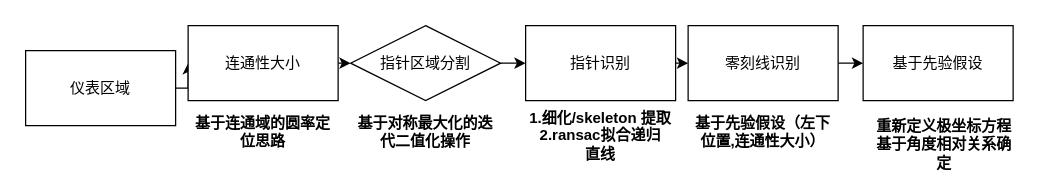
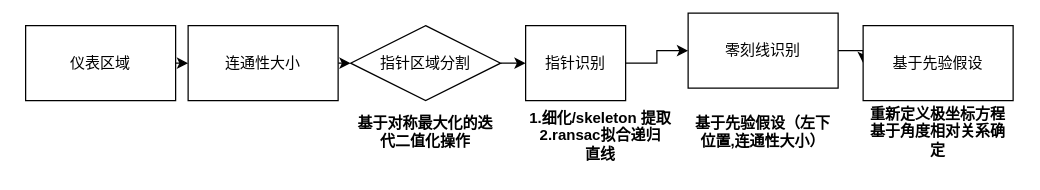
  <mxCell id="0" />
  <mxCell id="1" parent="0" />
  <mxCell id="2" style="edgeStyle=orthogonalEdgeStyle;rounded=0;orthogonalLoop=1;jettySize=auto;html=1;exitX=1;exitY=0.5;exitDx=0;exitDy=0;entryX=0;entryY=0.5;entryDx=0;entryDy=0;" edge="1" parent="1" source="3" target="5"><mxGeometry relative="1" as="geometry" /></mxCell>
- <mxCell id="3" value="仪表区域" style="rounded=0;whiteSpace=wrap;html=1;" vertex="1" parent="1"><mxGeometry x="20" y="40" width="120" height="60" as="geometry" /></mxCell>
+ <mxCell id="3" value="仪表区域" style="rounded=0;whiteSpace=wrap;html=1;" vertex="1" parent="1"><mxGeometry x="20" y="20" width="120" height="60" as="geometry" /></mxCell>
  <mxCell id="4" style="edgeStyle=orthogonalEdgeStyle;rounded=0;orthogonalLoop=1;jettySize=auto;html=1;exitX=1;exitY=0.5;exitDx=0;exitDy=0;entryX=0;entryY=0.5;entryDx=0;entryDy=0;" edge="1" parent="1" source="5" target="7"><mxGeometry relative="1" as="geometry" /></mxCell>
  <mxCell id="5" value="连通性大小" style="rounded=0;whiteSpace=wrap;html=1;" vertex="1" parent="1"><mxGeometry x="150" y="20" width="120" height="60" as="geometry" /></mxCell>
  <mxCell id="6" style="edgeStyle=orthogonalEdgeStyle;rounded=0;orthogonalLoop=1;jettySize=auto;html=1;exitX=1;exitY=0.5;exitDx=0;exitDy=0;entryX=0;entryY=0.5;entryDx=0;entryDy=0;" edge="1" parent="1" source="7" target="11"><mxGeometry relative="1" as="geometry" /></mxCell>
  <mxCell id="7" value="指针区域分割" style="rhombus;whiteSpace=wrap;html=1;" vertex="1" parent="1"><mxGeometry x="280" y="20" width="120" height="60" as="geometry" /></mxCell>
- <mxCell id="8" value="&lt;b&gt;基于连通域的圆率定位思路&lt;/b&gt;" style="text;html=1;strokeColor=none;fillColor=none;align=center;verticalAlign=middle;whiteSpace=wrap;rounded=0;" vertex="1" parent="1"><mxGeometry x="150" y="90" width="120" height="30" as="geometry" /></mxCell>
  <mxCell id="9" value="&lt;b&gt;基于对称最大化的迭代二值化操作&lt;br&gt;&lt;/b&gt;" style="text;html=1;strokeColor=none;fillColor=none;align=center;verticalAlign=middle;whiteSpace=wrap;rounded=0;" vertex="1" parent="1"><mxGeometry x="280" y="90" width="120" height="30" as="geometry" /></mxCell>
  <mxCell id="10" style="edgeStyle=orthogonalEdgeStyle;rounded=0;orthogonalLoop=1;jettySize=auto;html=1;exitX=1;exitY=0.5;exitDx=0;exitDy=0;entryX=0;entryY=0.5;entryDx=0;entryDy=0;" edge="1" parent="1" source="11" target="14"><mxGeometry relative="1" as="geometry" /></mxCell>
- <mxCell id="11" value="指针识别" style="rounded=0;whiteSpace=wrap;html=1;" vertex="1" parent="1"><mxGeometry x="420" y="20" width="120" height="60" as="geometry" /></mxCell>
+ <mxCell id="11" value="指针识别" style="rounded=0;whiteSpace=wrap;html=1;" vertex="1" parent="1"><mxGeometry x="420" y="20" width="80" height="60" as="geometry" /></mxCell>
  <mxCell id="12" value="&lt;b&gt;1.细化/skeleton 提取&lt;br&gt;2.ransac拟合递归&lt;br&gt;直线&lt;br&gt;&lt;br&gt;&lt;/b&gt;" style="text;html=1;strokeColor=none;fillColor=none;align=center;verticalAlign=middle;whiteSpace=wrap;rounded=0;" vertex="1" parent="1"><mxGeometry x="420" y="100" width="120" height="30" as="geometry" /></mxCell>
  <mxCell id="13" style="edgeStyle=orthogonalEdgeStyle;rounded=0;orthogonalLoop=1;jettySize=auto;html=1;exitX=1;exitY=0.5;exitDx=0;exitDy=0;entryX=0;entryY=0.5;entryDx=0;entryDy=0;" edge="1" parent="1" source="14" target="16"><mxGeometry relative="1" as="geometry" /></mxCell>
- <mxCell id="14" value="零刻线识别" style="rounded=0;whiteSpace=wrap;html=1;" vertex="1" parent="1"><mxGeometry x="550" y="20" width="120" height="60" as="geometry" /></mxCell>
+ <mxCell id="14" value="零刻线识别" style="rounded=0;whiteSpace=wrap;html=1;" vertex="1" parent="1"><mxGeometry x="550" y="10" width="120" height="60" as="geometry" /></mxCell>
  <mxCell id="15" value="&lt;b&gt;基于先验假设（左下位置,连通性大小）&lt;/b&gt;" style="text;html=1;strokeColor=none;fillColor=none;align=center;verticalAlign=middle;whiteSpace=wrap;rounded=0;" vertex="1" parent="1"><mxGeometry x="550" y="90" width="120" height="30" as="geometry" /></mxCell>
  <mxCell id="16" value="基于先验假设" style="rounded=0;whiteSpace=wrap;html=1;" vertex="1" parent="1"><mxGeometry x="690" y="20" width="120" height="60" as="geometry" /></mxCell>
- <mxCell id="17" value="&lt;b&gt;重新定义极坐标方程基于角度相对关系确定&lt;/b&gt;" style="text;html=1;strokeColor=none;fillColor=none;align=center;verticalAlign=middle;whiteSpace=wrap;rounded=0;" vertex="1" parent="1"><mxGeometry x="695" y="100" width="120" height="30" as="geometry" /></mxCell>
+ <mxCell id="17" value="&lt;b&gt;重新定义极坐标方程基于角度相对关系确定&lt;/b&gt;" style="text;html=1;strokeColor=none;fillColor=none;align=center;verticalAlign=middle;whiteSpace=wrap;rounded=0;" vertex="1" parent="1"><mxGeometry x="690" y="90" width="120" height="30" as="geometry" /></mxCell>
